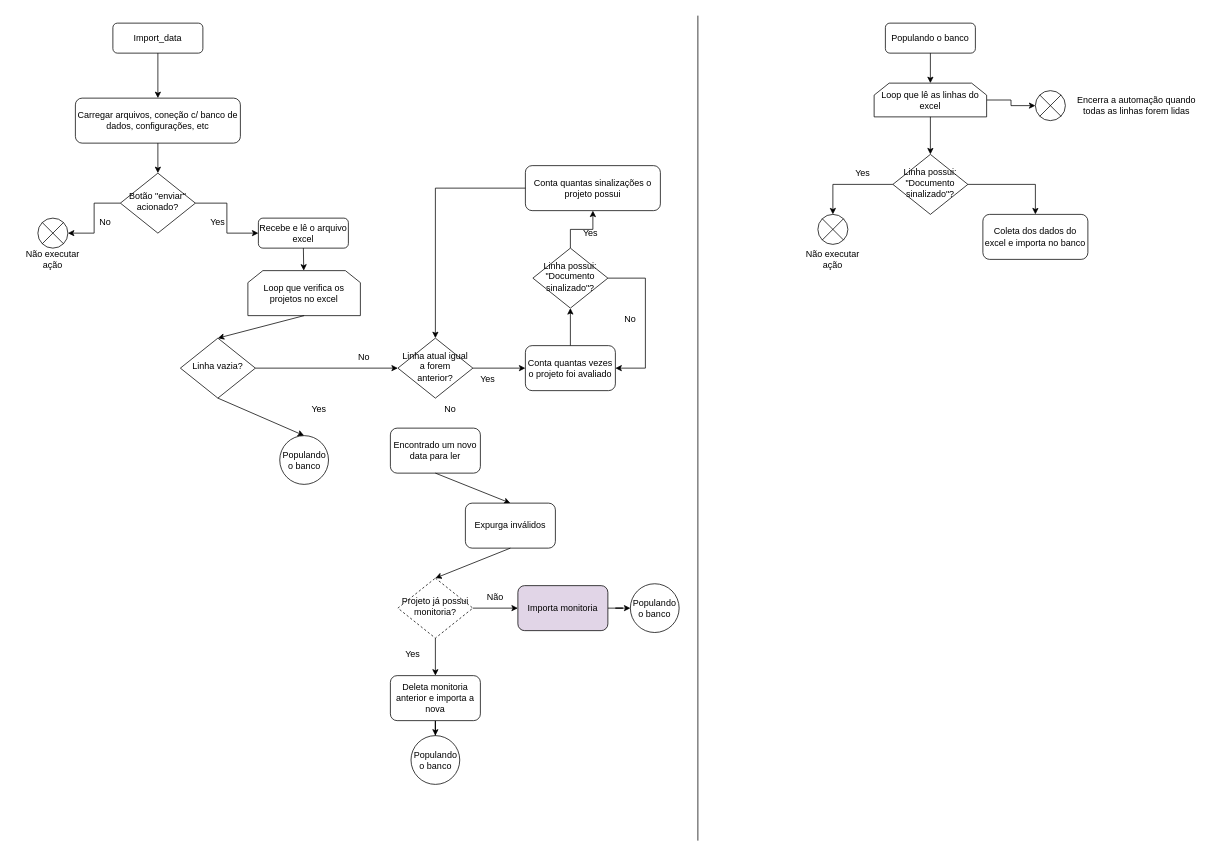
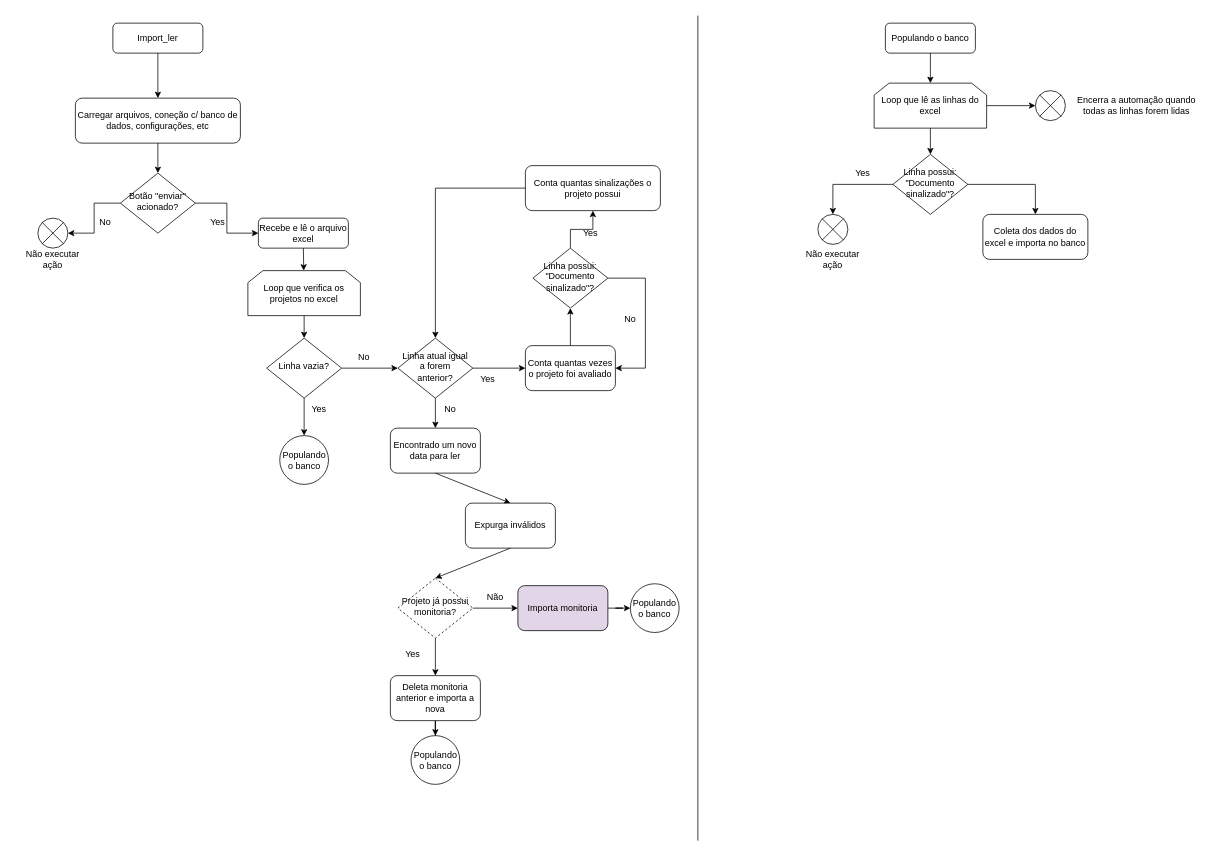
  <mxCell id="0" />
  <mxCell id="1" parent="0" />
- <mxCell id="2" value="Import_data" style="rounded=1;whiteSpace=wrap;html=1;fontSize=12;glass=0;strokeWidth=1;shadow=0;" parent="1" vertex="1"><mxGeometry x="150" y="30" width="120" height="40" as="geometry" /></mxCell>
+ <mxCell id="2" value="Import_ler" style="rounded=1;whiteSpace=wrap;html=1;fontSize=12;glass=0;strokeWidth=1;shadow=0;" parent="1" vertex="1"><mxGeometry x="150" y="30" width="120" height="40" as="geometry" /></mxCell>
  <mxCell id="3" value="Botão &quot;enviar&quot; acionado?" style="rhombus;whiteSpace=wrap;html=1;shadow=0;fontFamily=Helvetica;fontSize=12;align=center;strokeWidth=1;spacing=6;spacingTop=-4;" parent="1" vertex="1"><mxGeometry x="160" y="230" width="100" height="80" as="geometry" /></mxCell>
  <mxCell id="4" value="Recebe e lê o arquivo excel" style="rounded=1;whiteSpace=wrap;html=1;fontSize=12;glass=0;strokeWidth=1;shadow=0;" parent="1" vertex="1"><mxGeometry x="344" y="290" width="120" height="40" as="geometry" /></mxCell>
  <mxCell id="5" value="Carregar arquivos, coneção c/ banco de dados, configurações, etc" style="rounded=1;whiteSpace=wrap;html=1;fontSize=12;glass=0;strokeWidth=1;shadow=0;" vertex="1" parent="1"><mxGeometry x="100" y="130" width="220" height="60" as="geometry" /></mxCell>
  <mxCell id="6" value="" style="endArrow=classic;html=1;rounded=0;exitX=0.5;exitY=1;exitDx=0;exitDy=0;" edge="1" parent="1" source="2" target="5"><mxGeometry width="50" height="50" relative="1" as="geometry"><mxPoint x="380" y="390" as="sourcePoint" /><mxPoint x="430" y="340" as="targetPoint" /></mxGeometry></mxCell>
  <mxCell id="7" value="" style="endArrow=classic;html=1;rounded=0;exitX=0.5;exitY=1;exitDx=0;exitDy=0;entryX=0.5;entryY=0;entryDx=0;entryDy=0;" edge="1" parent="1" source="5" target="3"><mxGeometry width="50" height="50" relative="1" as="geometry"><mxPoint x="190" y="350" as="sourcePoint" /><mxPoint x="190" y="410" as="targetPoint" /></mxGeometry></mxCell>
  <mxCell id="8" value="" style="edgeStyle=elbowEdgeStyle;elbow=horizontal;endArrow=classic;html=1;rounded=0;exitX=0;exitY=0.5;exitDx=0;exitDy=0;" edge="1" parent="1" source="3" target="9"><mxGeometry width="50" height="50" relative="1" as="geometry"><mxPoint x="380" y="390" as="sourcePoint" /><mxPoint x="110" y="320" as="targetPoint" /></mxGeometry></mxCell>
  <mxCell id="9" value="" style="verticalLabelPosition=bottom;verticalAlign=top;html=1;shape=mxgraph.flowchart.or;" vertex="1" parent="1"><mxGeometry x="50" y="290" width="40" height="40" as="geometry" /></mxCell>
  <mxCell id="10" value="Não executar ação" style="text;html=1;strokeColor=none;fillColor=none;align=center;verticalAlign=middle;whiteSpace=wrap;rounded=0;" vertex="1" parent="1"><mxGeometry x="20" y="330" width="100" height="30" as="geometry" /></mxCell>
  <mxCell id="11" value="No" style="text;html=1;strokeColor=none;fillColor=none;align=center;verticalAlign=middle;whiteSpace=wrap;rounded=0;" vertex="1" parent="1"><mxGeometry x="110" y="280" width="60" height="30" as="geometry" /></mxCell>
  <mxCell id="12" value="" style="edgeStyle=elbowEdgeStyle;elbow=horizontal;endArrow=classic;html=1;rounded=0;exitX=1;exitY=0.5;exitDx=0;exitDy=0;entryX=0;entryY=0.5;entryDx=0;entryDy=0;" edge="1" parent="1" source="3" target="4"><mxGeometry width="50" height="50" relative="1" as="geometry"><mxPoint x="380" y="275" as="sourcePoint" /><mxPoint x="340" y="310" as="targetPoint" /></mxGeometry></mxCell>
  <mxCell id="13" value="" style="endArrow=classic;html=1;rounded=0;exitX=0.5;exitY=1;exitDx=0;exitDy=0;" edge="1" parent="1" source="4" target="16"><mxGeometry width="50" height="50" relative="1" as="geometry"><mxPoint x="500" y="510" as="sourcePoint" /><mxPoint x="470" y="360" as="targetPoint" /></mxGeometry></mxCell>
- <mxCell id="14" value="Linha vazia?" style="rhombus;whiteSpace=wrap;html=1;shadow=0;fontFamily=Helvetica;fontSize=12;align=center;strokeWidth=1;spacing=6;spacingTop=-4;" vertex="1" parent="1"><mxGeometry x="240" y="450" width="100" height="80" as="geometry" /></mxCell>
+ <mxCell id="14" value="Linha vazia?" style="rhombus;whiteSpace=wrap;html=1;shadow=0;fontFamily=Helvetica;fontSize=12;align=center;strokeWidth=1;spacing=6;spacingTop=-4;" vertex="1" parent="1"><mxGeometry x="355" y="450" width="100" height="80" as="geometry" /></mxCell>
  <mxCell id="15" value="Yes" style="text;html=1;strokeColor=none;fillColor=none;align=center;verticalAlign=middle;whiteSpace=wrap;rounded=0;" vertex="1" parent="1"><mxGeometry x="260" y="280" width="60" height="30" as="geometry" /></mxCell>
  <mxCell id="16" value="Loop que verifica os projetos no excel" style="shape=loopLimit;whiteSpace=wrap;html=1;" vertex="1" parent="1"><mxGeometry x="330" y="360" width="150" height="60" as="geometry" /></mxCell>
  <mxCell id="17" value="" style="endArrow=classic;html=1;rounded=0;exitX=0.5;exitY=1;exitDx=0;exitDy=0;entryX=0.5;entryY=0;entryDx=0;entryDy=0;" edge="1" parent="1" source="16" target="14"><mxGeometry width="50" height="50" relative="1" as="geometry"><mxPoint x="414" y="340" as="sourcePoint" /><mxPoint x="414.4" y="360" as="targetPoint" /></mxGeometry></mxCell>
  <mxCell id="18" value="" style="endArrow=classic;html=1;rounded=0;exitX=0.5;exitY=1;exitDx=0;exitDy=0;entryX=0.5;entryY=0;entryDx=0;entryDy=0;" edge="1" parent="1" source="14" target="49"><mxGeometry width="50" height="50" relative="1" as="geometry"><mxPoint x="415" y="420" as="sourcePoint" /><mxPoint x="405" y="580" as="targetPoint" /></mxGeometry></mxCell>
  <mxCell id="19" value="Yes" style="text;html=1;strokeColor=none;fillColor=none;align=center;verticalAlign=middle;whiteSpace=wrap;rounded=0;" vertex="1" parent="1"><mxGeometry x="395" y="530" width="60" height="30" as="geometry" /></mxCell>
  <mxCell id="20" value="" style="endArrow=classic;html=1;rounded=0;exitX=1;exitY=0.5;exitDx=0;exitDy=0;entryX=0;entryY=0.5;entryDx=0;entryDy=0;" edge="1" parent="1" source="14" target="24"><mxGeometry width="50" height="50" relative="1" as="geometry"><mxPoint x="415" y="420" as="sourcePoint" /><mxPoint x="520" y="490" as="targetPoint" /></mxGeometry></mxCell>
  <mxCell id="21" value="No" style="text;html=1;strokeColor=none;fillColor=none;align=center;verticalAlign=middle;whiteSpace=wrap;rounded=0;" vertex="1" parent="1"><mxGeometry x="455" y="460" width="60" height="30" as="geometry" /></mxCell>
  <mxCell id="22" value="" style="edgeStyle=orthogonalEdgeStyle;rounded=0;orthogonalLoop=1;jettySize=auto;html=1;" edge="1" parent="1" source="24" target="26"><mxGeometry relative="1" as="geometry" /></mxCell>
+ <mxCell id="23" value="" style="edgeStyle=orthogonalEdgeStyle;rounded=0;orthogonalLoop=1;jettySize=auto;html=1;" edge="1" parent="1" source="24" target="33"><mxGeometry relative="1" as="geometry" /></mxCell>
  <mxCell id="24" value="Linha atual igual a forem anterior?" style="rhombus;whiteSpace=wrap;html=1;shadow=0;fontFamily=Helvetica;fontSize=12;align=center;strokeWidth=1;spacing=6;spacingTop=-4;" vertex="1" parent="1"><mxGeometry x="530" y="450" width="100" height="80" as="geometry" /></mxCell>
  <mxCell id="25" value="" style="edgeStyle=orthogonalEdgeStyle;rounded=0;orthogonalLoop=1;jettySize=auto;html=1;entryX=0.5;entryY=1;entryDx=0;entryDy=0;" edge="1" parent="1" source="26" target="29"><mxGeometry relative="1" as="geometry"><mxPoint x="565" y="640" as="targetPoint" /></mxGeometry></mxCell>
  <mxCell id="26" value="Conta quantas vezes o projeto foi avaliado" style="rounded=1;whiteSpace=wrap;html=1;" vertex="1" parent="1"><mxGeometry x="700" y="460" width="120" height="60" as="geometry" /></mxCell>
  <mxCell id="27" value="" style="edgeStyle=orthogonalEdgeStyle;rounded=0;orthogonalLoop=1;jettySize=auto;html=1;" edge="1" parent="1" source="29" target="31"><mxGeometry relative="1" as="geometry" /></mxCell>
  <mxCell id="28" style="edgeStyle=orthogonalEdgeStyle;rounded=0;orthogonalLoop=1;jettySize=auto;html=1;exitX=1;exitY=0.5;exitDx=0;exitDy=0;entryX=1;entryY=0.5;entryDx=0;entryDy=0;" edge="1" parent="1" source="29" target="26"><mxGeometry relative="1" as="geometry"><Array as="points"><mxPoint x="860" y="370" /><mxPoint x="860" y="490" /></Array></mxGeometry></mxCell>
  <mxCell id="29" value="Linha possui: &quot;Documento sinalizado&quot;?" style="rhombus;whiteSpace=wrap;html=1;shadow=0;fontFamily=Helvetica;fontSize=12;align=center;strokeWidth=1;spacing=6;spacingTop=-4;" vertex="1" parent="1"><mxGeometry x="710" y="330" width="100" height="80" as="geometry" /></mxCell>
  <mxCell id="30" value="Yes" style="text;html=1;strokeColor=none;fillColor=none;align=center;verticalAlign=middle;whiteSpace=wrap;rounded=0;" vertex="1" parent="1"><mxGeometry x="620" y="490" width="60" height="30" as="geometry" /></mxCell>
  <mxCell id="31" value="Conta quantas sinalizações o projeto possui" style="rounded=1;whiteSpace=wrap;html=1;" vertex="1" parent="1"><mxGeometry x="700" y="220" width="180" height="60" as="geometry" /></mxCell>
  <mxCell id="32" value="Yes" style="text;html=1;strokeColor=none;fillColor=none;align=center;verticalAlign=middle;whiteSpace=wrap;rounded=0;" vertex="1" parent="1"><mxGeometry x="757" y="295" width="60" height="30" as="geometry" /></mxCell>
  <mxCell id="33" value="Encontrado um novo data para ler" style="rounded=1;whiteSpace=wrap;html=1;" vertex="1" parent="1"><mxGeometry x="520" y="570" width="120" height="60" as="geometry" /></mxCell>
  <mxCell id="34" value="No" style="text;html=1;strokeColor=none;fillColor=none;align=center;verticalAlign=middle;whiteSpace=wrap;rounded=0;" vertex="1" parent="1"><mxGeometry x="810" y="410" width="60" height="30" as="geometry" /></mxCell>
  <mxCell id="35" style="edgeStyle=orthogonalEdgeStyle;rounded=0;orthogonalLoop=1;jettySize=auto;html=1;exitX=0;exitY=0.5;exitDx=0;exitDy=0;entryX=0.5;entryY=0;entryDx=0;entryDy=0;" edge="1" parent="1" source="31" target="24"><mxGeometry relative="1" as="geometry"><mxPoint x="570" y="220" as="sourcePoint" /><mxPoint x="580" y="340" as="targetPoint" /><Array as="points"><mxPoint x="580" y="250" /></Array></mxGeometry></mxCell>
  <mxCell id="36" value="No" style="text;html=1;strokeColor=none;fillColor=none;align=center;verticalAlign=middle;whiteSpace=wrap;rounded=0;" vertex="1" parent="1"><mxGeometry x="570" y="530" width="60" height="30" as="geometry" /></mxCell>
  <mxCell id="37" value="" style="endArrow=classic;html=1;rounded=0;exitX=0.5;exitY=1;exitDx=0;exitDy=0;entryX=0.5;entryY=0;entryDx=0;entryDy=0;" edge="1" parent="1" source="33" target="38"><mxGeometry width="50" height="50" relative="1" as="geometry"><mxPoint x="415" y="540" as="sourcePoint" /><mxPoint x="580" y="710" as="targetPoint" /></mxGeometry></mxCell>
  <mxCell id="38" value="Expurga inválidos" style="rounded=1;whiteSpace=wrap;html=1;" vertex="1" parent="1"><mxGeometry x="620" y="670" width="120" height="60" as="geometry" /></mxCell>
  <mxCell id="39" value="" style="endArrow=classic;html=1;rounded=0;exitX=0.5;exitY=1;exitDx=0;exitDy=0;entryX=0.5;entryY=0;entryDx=0;entryDy=0;" edge="1" parent="1" source="38" target="40"><mxGeometry width="50" height="50" relative="1" as="geometry"><mxPoint x="590" y="640" as="sourcePoint" /><mxPoint x="580" y="770" as="targetPoint" /></mxGeometry></mxCell>
  <mxCell id="40" value="Projeto já possui monitoria?" style="rhombus;whiteSpace=wrap;html=1;shadow=0;fontFamily=Helvetica;fontSize=12;align=center;strokeWidth=1;spacing=6;spacingTop=-4;dashed=1;" vertex="1" parent="1"><mxGeometry x="530" y="770" width="100" height="80" as="geometry" /></mxCell>
  <mxCell id="41" value="" style="edgeStyle=orthogonalEdgeStyle;rounded=0;orthogonalLoop=1;jettySize=auto;html=1;" edge="1" parent="1" source="42" target="51"><mxGeometry relative="1" as="geometry" /></mxCell>
  <mxCell id="42" value="Deleta monitoria anterior e importa a nova" style="rounded=1;whiteSpace=wrap;html=1;" vertex="1" parent="1"><mxGeometry x="520" y="900" width="120" height="60" as="geometry" /></mxCell>
  <mxCell id="43" value="" style="endArrow=classic;html=1;rounded=0;exitX=0.5;exitY=1;exitDx=0;exitDy=0;entryX=0.5;entryY=0;entryDx=0;entryDy=0;" edge="1" parent="1" source="40" target="42"><mxGeometry width="50" height="50" relative="1" as="geometry"><mxPoint x="590" y="740" as="sourcePoint" /><mxPoint x="590" y="780" as="targetPoint" /></mxGeometry></mxCell>
  <mxCell id="44" value="Yes" style="text;html=1;strokeColor=none;fillColor=none;align=center;verticalAlign=middle;whiteSpace=wrap;rounded=0;" vertex="1" parent="1"><mxGeometry x="520" y="856" width="60" height="30" as="geometry" /></mxCell>
  <mxCell id="45" value="" style="edgeStyle=orthogonalEdgeStyle;rounded=0;orthogonalLoop=1;jettySize=auto;html=1;" edge="1" parent="1" source="46" target="50"><mxGeometry relative="1" as="geometry" /></mxCell>
  <mxCell id="46" value="Importa monitoria" style="rounded=1;whiteSpace=wrap;html=1;fillColor=#e1d5e7;" vertex="1" parent="1"><mxGeometry x="690" y="780" width="120" height="60" as="geometry" /></mxCell>
  <mxCell id="47" value="" style="endArrow=classic;html=1;rounded=0;exitX=1;exitY=0.5;exitDx=0;exitDy=0;entryX=0;entryY=0.5;entryDx=0;entryDy=0;" edge="1" parent="1" source="40" target="46"><mxGeometry width="50" height="50" relative="1" as="geometry"><mxPoint x="590" y="740" as="sourcePoint" /><mxPoint x="590" y="780" as="targetPoint" /></mxGeometry></mxCell>
  <mxCell id="48" value="Não" style="text;html=1;strokeColor=none;fillColor=none;align=center;verticalAlign=middle;whiteSpace=wrap;rounded=0;" vertex="1" parent="1"><mxGeometry x="630" y="780" width="60" height="30" as="geometry" /></mxCell>
  <mxCell id="49" value="Populando o banco" style="ellipse;whiteSpace=wrap;html=1;aspect=fixed;" vertex="1" parent="1"><mxGeometry x="372.5" y="580" width="65" height="65" as="geometry" /></mxCell>
  <mxCell id="50" value="Populando o banco" style="ellipse;whiteSpace=wrap;html=1;aspect=fixed;" vertex="1" parent="1"><mxGeometry x="840" y="777.5" width="65" height="65" as="geometry" /></mxCell>
  <mxCell id="51" value="Populando o banco" style="ellipse;whiteSpace=wrap;html=1;aspect=fixed;" vertex="1" parent="1"><mxGeometry x="547.5" y="980" width="65" height="65" as="geometry" /></mxCell>
  <mxCell id="52" value="Populando o banco" style="rounded=1;whiteSpace=wrap;html=1;fontSize=12;glass=0;strokeWidth=1;shadow=0;" vertex="1" parent="1"><mxGeometry x="1180" y="30" width="120" height="40" as="geometry" /></mxCell>
  <mxCell id="53" value="" style="endArrow=none;html=1;rounded=0;" edge="1" parent="1"><mxGeometry width="50" height="50" relative="1" as="geometry"><mxPoint x="930" y="1120" as="sourcePoint" /><mxPoint x="930" y="20" as="targetPoint" /></mxGeometry></mxCell>
  <mxCell id="54" value="" style="endArrow=classic;html=1;rounded=0;exitX=0.5;exitY=1;exitDx=0;exitDy=0;entryX=0.5;entryY=0;entryDx=0;entryDy=0;startArrow=none;" edge="1" parent="1" source="63" target="63"><mxGeometry width="50" height="50" relative="1" as="geometry"><mxPoint x="220" y="80" as="sourcePoint" /><mxPoint x="1240" y="120" as="targetPoint" /></mxGeometry></mxCell>
  <mxCell id="55" value="Linha possui: &quot;Documento sinalizado&quot;?" style="rhombus;whiteSpace=wrap;html=1;shadow=0;fontFamily=Helvetica;fontSize=12;align=center;strokeWidth=1;spacing=6;spacingTop=-4;" vertex="1" parent="1"><mxGeometry x="1190" y="205" width="100" height="80" as="geometry" /></mxCell>
  <mxCell id="56" value="" style="verticalLabelPosition=bottom;verticalAlign=top;html=1;shape=mxgraph.flowchart.or;" vertex="1" parent="1"><mxGeometry x="1090" y="285" width="40" height="40" as="geometry" /></mxCell>
  <mxCell id="57" style="edgeStyle=orthogonalEdgeStyle;rounded=0;orthogonalLoop=1;jettySize=auto;html=1;exitX=0;exitY=0.5;exitDx=0;exitDy=0;entryX=0.5;entryY=0;entryDx=0;entryDy=0;entryPerimeter=0;" edge="1" parent="1" source="55" target="56"><mxGeometry relative="1" as="geometry"><mxPoint x="1140.06" y="285" as="sourcePoint" /><mxPoint x="1150.06" y="405" as="targetPoint" /><Array as="points"><mxPoint x="1110" y="245" /></Array></mxGeometry></mxCell>
  <mxCell id="58" value="Yes" style="text;html=1;strokeColor=none;fillColor=none;align=center;verticalAlign=middle;whiteSpace=wrap;rounded=0;" vertex="1" parent="1"><mxGeometry x="1120" y="215" width="60" height="30" as="geometry" /></mxCell>
  <mxCell id="59" value="Não executar ação" style="text;html=1;strokeColor=none;fillColor=none;align=center;verticalAlign=middle;whiteSpace=wrap;rounded=0;" vertex="1" parent="1"><mxGeometry x="1060" y="330" width="100" height="30" as="geometry" /></mxCell>
  <mxCell id="60" style="edgeStyle=orthogonalEdgeStyle;rounded=0;orthogonalLoop=1;jettySize=auto;html=1;exitX=1;exitY=0.5;exitDx=0;exitDy=0;entryX=0.5;entryY=0;entryDx=0;entryDy=0;" edge="1" parent="1" source="55" target="61"><mxGeometry relative="1" as="geometry"><mxPoint x="1430.06" y="245" as="sourcePoint" /><mxPoint x="1380" y="295" as="targetPoint" /><Array as="points"><mxPoint x="1380" y="245" /></Array></mxGeometry></mxCell>
  <mxCell id="61" value="Coleta dos dados do excel e importa no banco" style="rounded=1;whiteSpace=wrap;html=1;fontSize=12;glass=0;strokeWidth=1;shadow=0;" vertex="1" parent="1"><mxGeometry x="1310" y="285" width="140" height="60" as="geometry" /></mxCell>
  <mxCell id="62" value="" style="edgeStyle=orthogonalEdgeStyle;rounded=0;orthogonalLoop=1;jettySize=auto;html=1;" edge="1" parent="1" source="63" target="66"><mxGeometry relative="1" as="geometry" /></mxCell>
- <mxCell id="63" value="Loop que lê as linhas do excel" style="shape=loopLimit;whiteSpace=wrap;html=1;" vertex="1" parent="1"><mxGeometry x="1165" y="110" width="150" height="45" as="geometry" /></mxCell>
+ <mxCell id="63" value="Loop que lê as linhas do excel" style="shape=loopLimit;whiteSpace=wrap;html=1;" vertex="1" parent="1"><mxGeometry x="1165" y="110" width="150" height="60" as="geometry" /></mxCell>
  <mxCell id="64" value="" style="endArrow=classic;html=1;rounded=0;exitX=0.5;exitY=1;exitDx=0;exitDy=0;entryX=0.5;entryY=0;entryDx=0;entryDy=0;" edge="1" parent="1" source="52" target="63"><mxGeometry width="50" height="50" relative="1" as="geometry"><mxPoint x="1190" y="80" as="sourcePoint" /><mxPoint x="1190" y="140" as="targetPoint" /></mxGeometry></mxCell>
  <mxCell id="65" value="" style="endArrow=classic;html=1;rounded=0;exitX=0.5;exitY=1;exitDx=0;exitDy=0;entryX=0.5;entryY=0;entryDx=0;entryDy=0;" edge="1" parent="1" source="63" target="55"><mxGeometry width="50" height="50" relative="1" as="geometry"><mxPoint x="1250" y="80" as="sourcePoint" /><mxPoint x="1250" y="120" as="targetPoint" /></mxGeometry></mxCell>
  <mxCell id="66" value="" style="verticalLabelPosition=bottom;verticalAlign=top;html=1;shape=mxgraph.flowchart.or;" vertex="1" parent="1"><mxGeometry x="1380" y="120" width="40" height="40" as="geometry" /></mxCell>
  <mxCell id="67" value="Encerra a automação quando todas as linhas forem lidas" style="text;html=1;strokeColor=none;fillColor=none;align=center;verticalAlign=middle;whiteSpace=wrap;rounded=0;" vertex="1" parent="1"><mxGeometry x="1420" y="110" width="190" height="60" as="geometry" /></mxCell>
